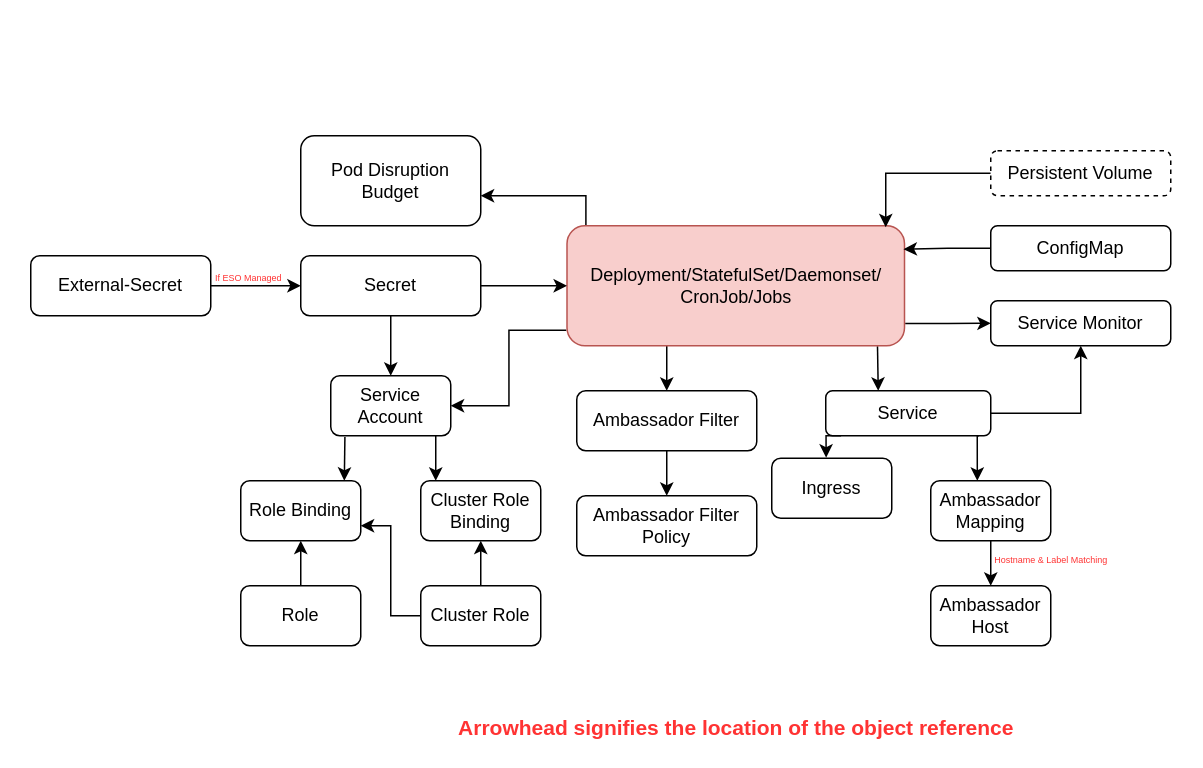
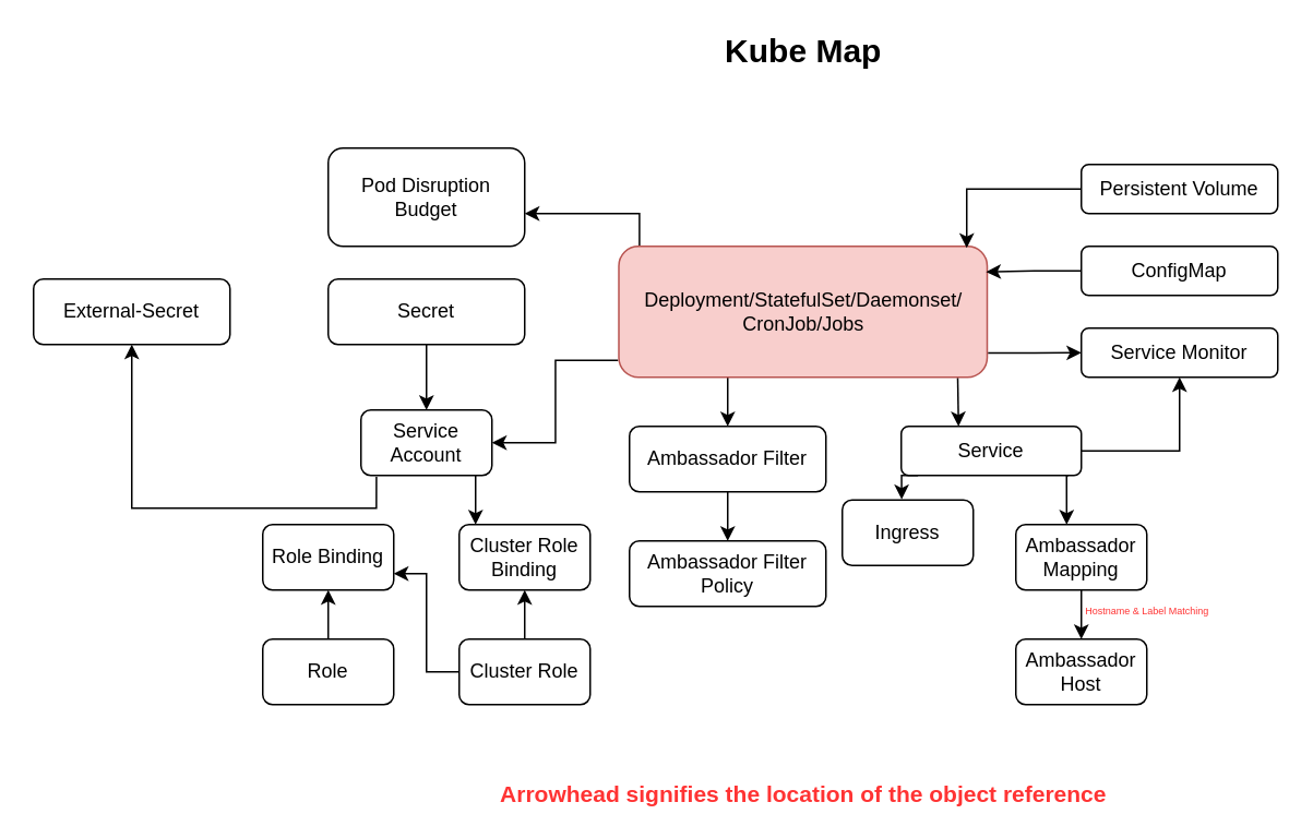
  <mxCell id="0" />
  <mxCell id="1" parent="0" />
  <mxCell id="2" style="edgeStyle=orthogonalEdgeStyle;rounded=0;orthogonalLoop=1;jettySize=auto;html=1;exitX=0.056;exitY=0;exitDx=0;exitDy=0;exitPerimeter=0;" edge="1" parent="1" source="7"><mxGeometry relative="1" as="geometry"><mxPoint x="320" y="130" as="targetPoint" /><Array as="points"><mxPoint x="390" y="130" /></Array></mxGeometry></mxCell>
  <mxCell id="3" value="" style="edgeStyle=orthogonalEdgeStyle;rounded=0;orthogonalLoop=1;jettySize=auto;html=1;entryX=0;entryY=0.5;entryDx=0;entryDy=0;exitX=1.002;exitY=0.815;exitDx=0;exitDy=0;exitPerimeter=0;" edge="1" parent="1" source="7" target="20"><mxGeometry relative="1" as="geometry" /></mxCell>
  <mxCell id="4" value="" style="edgeStyle=orthogonalEdgeStyle;rounded=0;orthogonalLoop=1;jettySize=auto;html=1;exitX=0.92;exitY=1.005;exitDx=0;exitDy=0;exitPerimeter=0;" edge="1" parent="1" source="7"><mxGeometry relative="1" as="geometry"><mxPoint x="585" y="260" as="targetPoint" /></mxGeometry></mxCell>
  <mxCell id="5" value="" style="edgeStyle=orthogonalEdgeStyle;rounded=0;orthogonalLoop=1;jettySize=auto;html=1;fontSize=6;fontColor=#FF3333;entryX=0.5;entryY=0;entryDx=0;entryDy=0;exitX=0.327;exitY=0.995;exitDx=0;exitDy=0;exitPerimeter=0;" edge="1" parent="1" target="17"><mxGeometry relative="1" as="geometry"><mxPoint x="445.075" y="229.6" as="sourcePoint" /></mxGeometry></mxCell>
  <mxCell id="6" value="" style="edgeStyle=orthogonalEdgeStyle;rounded=0;orthogonalLoop=1;jettySize=auto;html=1;fontSize=6;fontColor=#FF3333;entryX=1;entryY=0.5;entryDx=0;entryDy=0;exitX=-0.002;exitY=0.87;exitDx=0;exitDy=0;exitPerimeter=0;" edge="1" parent="1" source="7" target="34"><mxGeometry relative="1" as="geometry" /></mxCell>
  <mxCell id="7" value="Deployment/StatefulSet/Daemonset/&lt;br&gt;CronJob/Jobs" style="rounded=1;whiteSpace=wrap;html=1;fillColor=#f8cecc;strokeColor=#b85450;" vertex="1" parent="1"><mxGeometry x="377.5" y="150" width="225" height="80" as="geometry" /></mxCell>
- <mxCell id="8" value="" style="edgeStyle=orthogonalEdgeStyle;rounded=0;orthogonalLoop=1;jettySize=auto;html=1;" edge="1" parent="1" source="10" target="7"><mxGeometry relative="1" as="geometry" /></mxCell>
  <mxCell id="9" value="" style="edgeStyle=orthogonalEdgeStyle;rounded=0;orthogonalLoop=1;jettySize=auto;html=1;fontSize=6;fontColor=#FF3333;" edge="1" parent="1" source="10" target="34"><mxGeometry relative="1" as="geometry" /></mxCell>
  <mxCell id="10" value="Secret" style="rounded=1;whiteSpace=wrap;html=1;" vertex="1" parent="1"><mxGeometry x="200" y="170" width="120" height="40" as="geometry" /></mxCell>
- <mxCell id="11" value="" style="edgeStyle=orthogonalEdgeStyle;rounded=0;orthogonalLoop=1;jettySize=auto;html=1;" edge="1" parent="1" source="13" target="10"><mxGeometry relative="1" as="geometry" /></mxCell>
- <mxCell id="12" value="&lt;font style=&quot;font-size: 6px;&quot;&gt;If ESO Managed&lt;/font&gt;" style="edgeLabel;html=1;align=center;verticalAlign=middle;resizable=0;points=[];fontColor=#FF3333;" vertex="1" connectable="0" parent="11"><mxGeometry x="-0.153" y="1" relative="1" as="geometry"><mxPoint x="-1" y="-7" as="offset" /></mxGeometry></mxCell>
  <mxCell id="13" value="External-Secret" style="rounded=1;whiteSpace=wrap;html=1;" vertex="1" parent="1"><mxGeometry x="20" y="170" width="120" height="40" as="geometry" /></mxCell>
  <mxCell id="14" value="Pod Disruption Budget" style="rounded=1;whiteSpace=wrap;html=1;" vertex="1" parent="1"><mxGeometry x="200" y="90" width="120" height="60" as="geometry" /></mxCell>
  <mxCell id="15" style="edgeStyle=orthogonalEdgeStyle;rounded=0;orthogonalLoop=1;jettySize=auto;html=1;exitX=0;exitY=0.5;exitDx=0;exitDy=0;" edge="1" parent="1" source="21"><mxGeometry relative="1" as="geometry"><mxPoint x="660" y="120" as="sourcePoint" /><mxPoint x="590" y="151" as="targetPoint" /><Array as="points"><mxPoint x="590" y="115" /></Array></mxGeometry></mxCell>
  <mxCell id="16" value="" style="edgeStyle=orthogonalEdgeStyle;rounded=0;orthogonalLoop=1;jettySize=auto;html=1;" edge="1" parent="1" source="17" target="18"><mxGeometry relative="1" as="geometry" /></mxCell>
  <mxCell id="17" value="Ambassador Filter" style="rounded=1;whiteSpace=wrap;html=1;" vertex="1" parent="1"><mxGeometry x="384" y="260" width="120" height="40" as="geometry" /></mxCell>
  <mxCell id="18" value="Ambassador Filter Policy" style="rounded=1;whiteSpace=wrap;html=1;" vertex="1" parent="1"><mxGeometry x="384" y="330" width="120" height="40" as="geometry" /></mxCell>
  <mxCell id="19" value="" style="edgeStyle=orthogonalEdgeStyle;rounded=0;orthogonalLoop=1;jettySize=auto;html=1;entryX=0.997;entryY=0.195;entryDx=0;entryDy=0;exitX=0;exitY=0.5;exitDx=0;exitDy=0;entryPerimeter=0;" edge="1" parent="1" source="22" target="7"><mxGeometry relative="1" as="geometry"><mxPoint x="660" y="170" as="sourcePoint" /></mxGeometry></mxCell>
  <mxCell id="20" value="Service Monitor" style="rounded=1;whiteSpace=wrap;html=1;" vertex="1" parent="1"><mxGeometry x="660" y="200" width="120" height="30" as="geometry" /></mxCell>
- <mxCell id="21" value="Persistent Volume" style="rounded=1;whiteSpace=wrap;html=1;dashed=1;" vertex="1" parent="1"><mxGeometry x="660" y="100" width="120" height="30" as="geometry" /></mxCell>
+ <mxCell id="21" value="Persistent Volume" style="rounded=1;whiteSpace=wrap;html=1;" vertex="1" parent="1"><mxGeometry x="660" y="100" width="120" height="30" as="geometry" /></mxCell>
  <mxCell id="22" value="ConfigMap" style="rounded=1;whiteSpace=wrap;html=1;" vertex="1" parent="1"><mxGeometry x="660" y="150" width="120" height="30" as="geometry" /></mxCell>
  <mxCell id="23" value="" style="edgeStyle=orthogonalEdgeStyle;rounded=0;orthogonalLoop=1;jettySize=auto;html=1;entryX=0.5;entryY=1;entryDx=0;entryDy=0;exitX=1;exitY=0.5;exitDx=0;exitDy=0;" edge="1" parent="1" source="26" target="20"><mxGeometry relative="1" as="geometry"><mxPoint x="695" y="275" as="targetPoint" /></mxGeometry></mxCell>
  <mxCell id="24" value="" style="edgeStyle=orthogonalEdgeStyle;rounded=0;orthogonalLoop=1;jettySize=auto;html=1;exitX=0.093;exitY=1;exitDx=0;exitDy=0;exitPerimeter=0;entryX=0.453;entryY=-0.01;entryDx=0;entryDy=0;entryPerimeter=0;" edge="1" parent="1" source="26" target="27"><mxGeometry relative="1" as="geometry" /></mxCell>
  <mxCell id="25" value="" style="edgeStyle=orthogonalEdgeStyle;rounded=0;orthogonalLoop=1;jettySize=auto;html=1;entryX=0.388;entryY=0;entryDx=0;entryDy=0;exitX=0.929;exitY=1;exitDx=0;exitDy=0;exitPerimeter=0;entryPerimeter=0;" edge="1" parent="1" source="26" target="30"><mxGeometry relative="1" as="geometry" /></mxCell>
  <mxCell id="26" value="Service" style="rounded=1;whiteSpace=wrap;html=1;" vertex="1" parent="1"><mxGeometry x="550" y="260" width="110" height="30" as="geometry" /></mxCell>
  <mxCell id="27" value="Ingress" style="rounded=1;whiteSpace=wrap;html=1;" vertex="1" parent="1"><mxGeometry x="514" y="305" width="80" height="40" as="geometry" /></mxCell>
  <mxCell id="28" value="" style="edgeStyle=orthogonalEdgeStyle;rounded=0;orthogonalLoop=1;jettySize=auto;html=1;" edge="1" parent="1" source="30" target="31"><mxGeometry relative="1" as="geometry" /></mxCell>
  <mxCell id="29" value="Hostname &amp;amp; Label Matching" style="edgeLabel;html=1;align=center;verticalAlign=middle;resizable=0;points=[];fontSize=6;fontColor=#FF3333;" vertex="1" connectable="0" parent="28"><mxGeometry x="0.2" relative="1" as="geometry"><mxPoint x="39" y="2" as="offset" /></mxGeometry></mxCell>
  <mxCell id="30" value="Ambassador&lt;br&gt;Mapping" style="rounded=1;whiteSpace=wrap;html=1;" vertex="1" parent="1"><mxGeometry x="620" y="320" width="80" height="40" as="geometry" /></mxCell>
  <mxCell id="31" value="Ambassador&lt;br&gt;Host" style="rounded=1;whiteSpace=wrap;html=1;" vertex="1" parent="1"><mxGeometry x="620" y="390" width="80" height="40" as="geometry" /></mxCell>
  <mxCell id="32" value="" style="edgeStyle=orthogonalEdgeStyle;rounded=0;orthogonalLoop=1;jettySize=auto;html=1;fontSize=6;fontColor=#FF3333;" edge="1" parent="1" source="34" target="36"><mxGeometry relative="1" as="geometry"><Array as="points"><mxPoint x="290" y="300" /><mxPoint x="290" y="300" /></Array></mxGeometry></mxCell>
- <mxCell id="33" value="" style="edgeStyle=orthogonalEdgeStyle;rounded=0;orthogonalLoop=1;jettySize=auto;html=1;fontSize=6;fontColor=#FF3333;entryX=0.863;entryY=0;entryDx=0;entryDy=0;entryPerimeter=0;exitX=0.118;exitY=1.02;exitDx=0;exitDy=0;exitPerimeter=0;" edge="1" parent="1" source="34" target="35"><mxGeometry relative="1" as="geometry" /></mxCell>
+ <mxCell id="33" value="" style="edgeStyle=orthogonalEdgeStyle;rounded=0;orthogonalLoop=1;jettySize=auto;html=1;fontSize=6;fontColor=#FF3333;exitX=0.118;exitY=1.02;exitDx=0;exitDy=0;exitPerimeter=0;" edge="1" parent="1" source="34" target="13"><mxGeometry relative="1" as="geometry" /></mxCell>
  <mxCell id="34" value="Service Account" style="rounded=1;whiteSpace=wrap;html=1;" vertex="1" parent="1"><mxGeometry x="220" y="250" width="80" height="40" as="geometry" /></mxCell>
  <mxCell id="35" value="Role Binding" style="rounded=1;whiteSpace=wrap;html=1;" vertex="1" parent="1"><mxGeometry x="160" y="320" width="80" height="40" as="geometry" /></mxCell>
  <mxCell id="36" value="Cluster Role Binding" style="rounded=1;whiteSpace=wrap;html=1;" vertex="1" parent="1"><mxGeometry x="280" y="320" width="80" height="40" as="geometry" /></mxCell>
  <mxCell id="37" value="" style="edgeStyle=orthogonalEdgeStyle;rounded=0;orthogonalLoop=1;jettySize=auto;html=1;fontSize=6;fontColor=#FF3333;" edge="1" parent="1" source="38" target="35"><mxGeometry relative="1" as="geometry" /></mxCell>
  <mxCell id="38" value="Role" style="rounded=1;whiteSpace=wrap;html=1;" vertex="1" parent="1"><mxGeometry x="160" y="390" width="80" height="40" as="geometry" /></mxCell>
  <mxCell id="39" value="" style="edgeStyle=orthogonalEdgeStyle;rounded=0;orthogonalLoop=1;jettySize=auto;html=1;fontSize=6;fontColor=#FF3333;" edge="1" parent="1" source="41" target="36"><mxGeometry relative="1" as="geometry" /></mxCell>
  <mxCell id="40" value="" style="edgeStyle=orthogonalEdgeStyle;rounded=0;orthogonalLoop=1;jettySize=auto;html=1;fontSize=6;fontColor=#FF3333;entryX=1;entryY=0.75;entryDx=0;entryDy=0;" edge="1" parent="1" source="41" target="35"><mxGeometry relative="1" as="geometry" /></mxCell>
  <mxCell id="41" value="Cluster Role" style="rounded=1;whiteSpace=wrap;html=1;" vertex="1" parent="1"><mxGeometry x="280" y="390" width="80" height="40" as="geometry" /></mxCell>
  <mxCell id="42" value="&lt;font style=&quot;font-size: 14px;&quot;&gt;&lt;b style=&quot;&quot;&gt;Arrowhead signifies the location of the object reference&lt;/b&gt;&lt;/font&gt;" style="text;html=1;align=center;verticalAlign=middle;resizable=0;points=[];autosize=1;strokeColor=none;fillColor=none;fontSize=6;fontColor=#FF3333;" vertex="1" parent="1"><mxGeometry x="295" y="480" width="390" height="10" as="geometry" /></mxCell>
+ <mxCell id="43" value="&lt;font color=&quot;#000000&quot; style=&quot;font-size: 14px;&quot;&gt;&lt;b style=&quot;font-size: 20px;&quot;&gt;Kube Map&lt;/b&gt;&lt;/font&gt;" style="text;html=1;align=center;verticalAlign=middle;resizable=0;points=[];autosize=1;strokeColor=none;fillColor=none;fontSize=6;fontColor=#FF3333;" vertex="1" parent="1"><mxGeometry x="435" y="20" width="110" height="20" as="geometry" /></mxCell>
